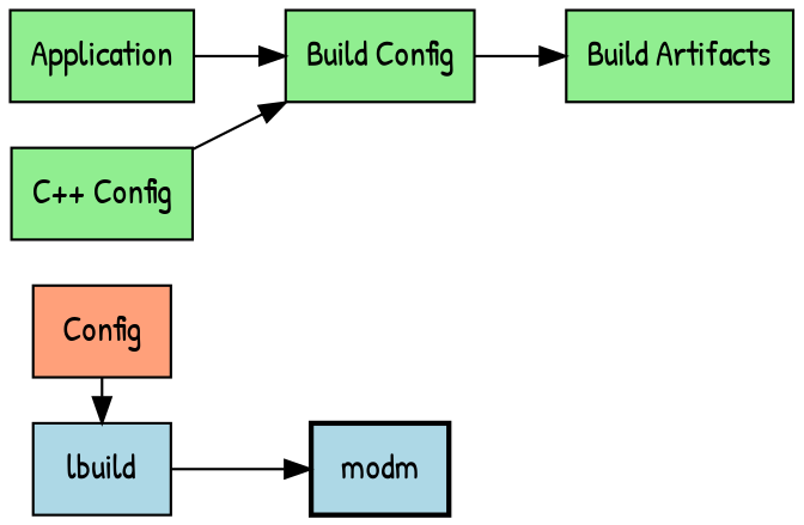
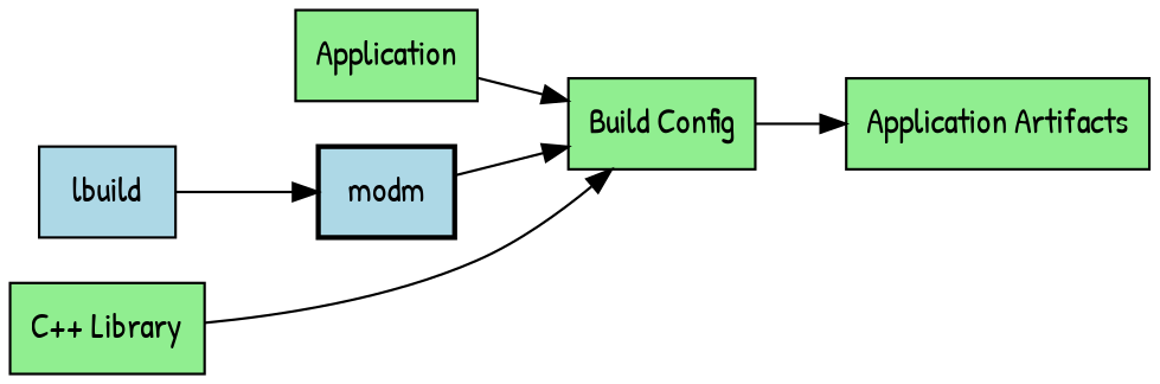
  digraph {
    fontname="Patrick Hand"
    rankdir=LR
    node [fillcolor=lightgreen fontname="Patrick Hand" shape=box style="filled,solid"]
    edge [fontname="Patrick Hand"]
-   n1 [fillcolor=lightsalmon label=Config]
    n2 [label=Application rank=1]
    n3 [fillcolor=lightblue label=lbuild]
    n4 [fillcolor=lightblue label=modm style="filled,solid,bold"]
    n5 [label="Build Config"]
-   n6 [label="C++ Config"]
-   n7 [label="Build Artifacts"]
+   n6 [label="C++ Library"]
+   n7 [label="Application Artifacts"]
    subgraph sub_1 {
      label=modm
-     n1
      n2
      n3
      n4
      n5
      n6
      n7
    }
-   n1 -> n3 [constraint=false]
    n2 -> n5
    n3 -> n4
+   n4 -> n5
    n5 -> n7
    n6 -> n5 [constraint=false]
  }
